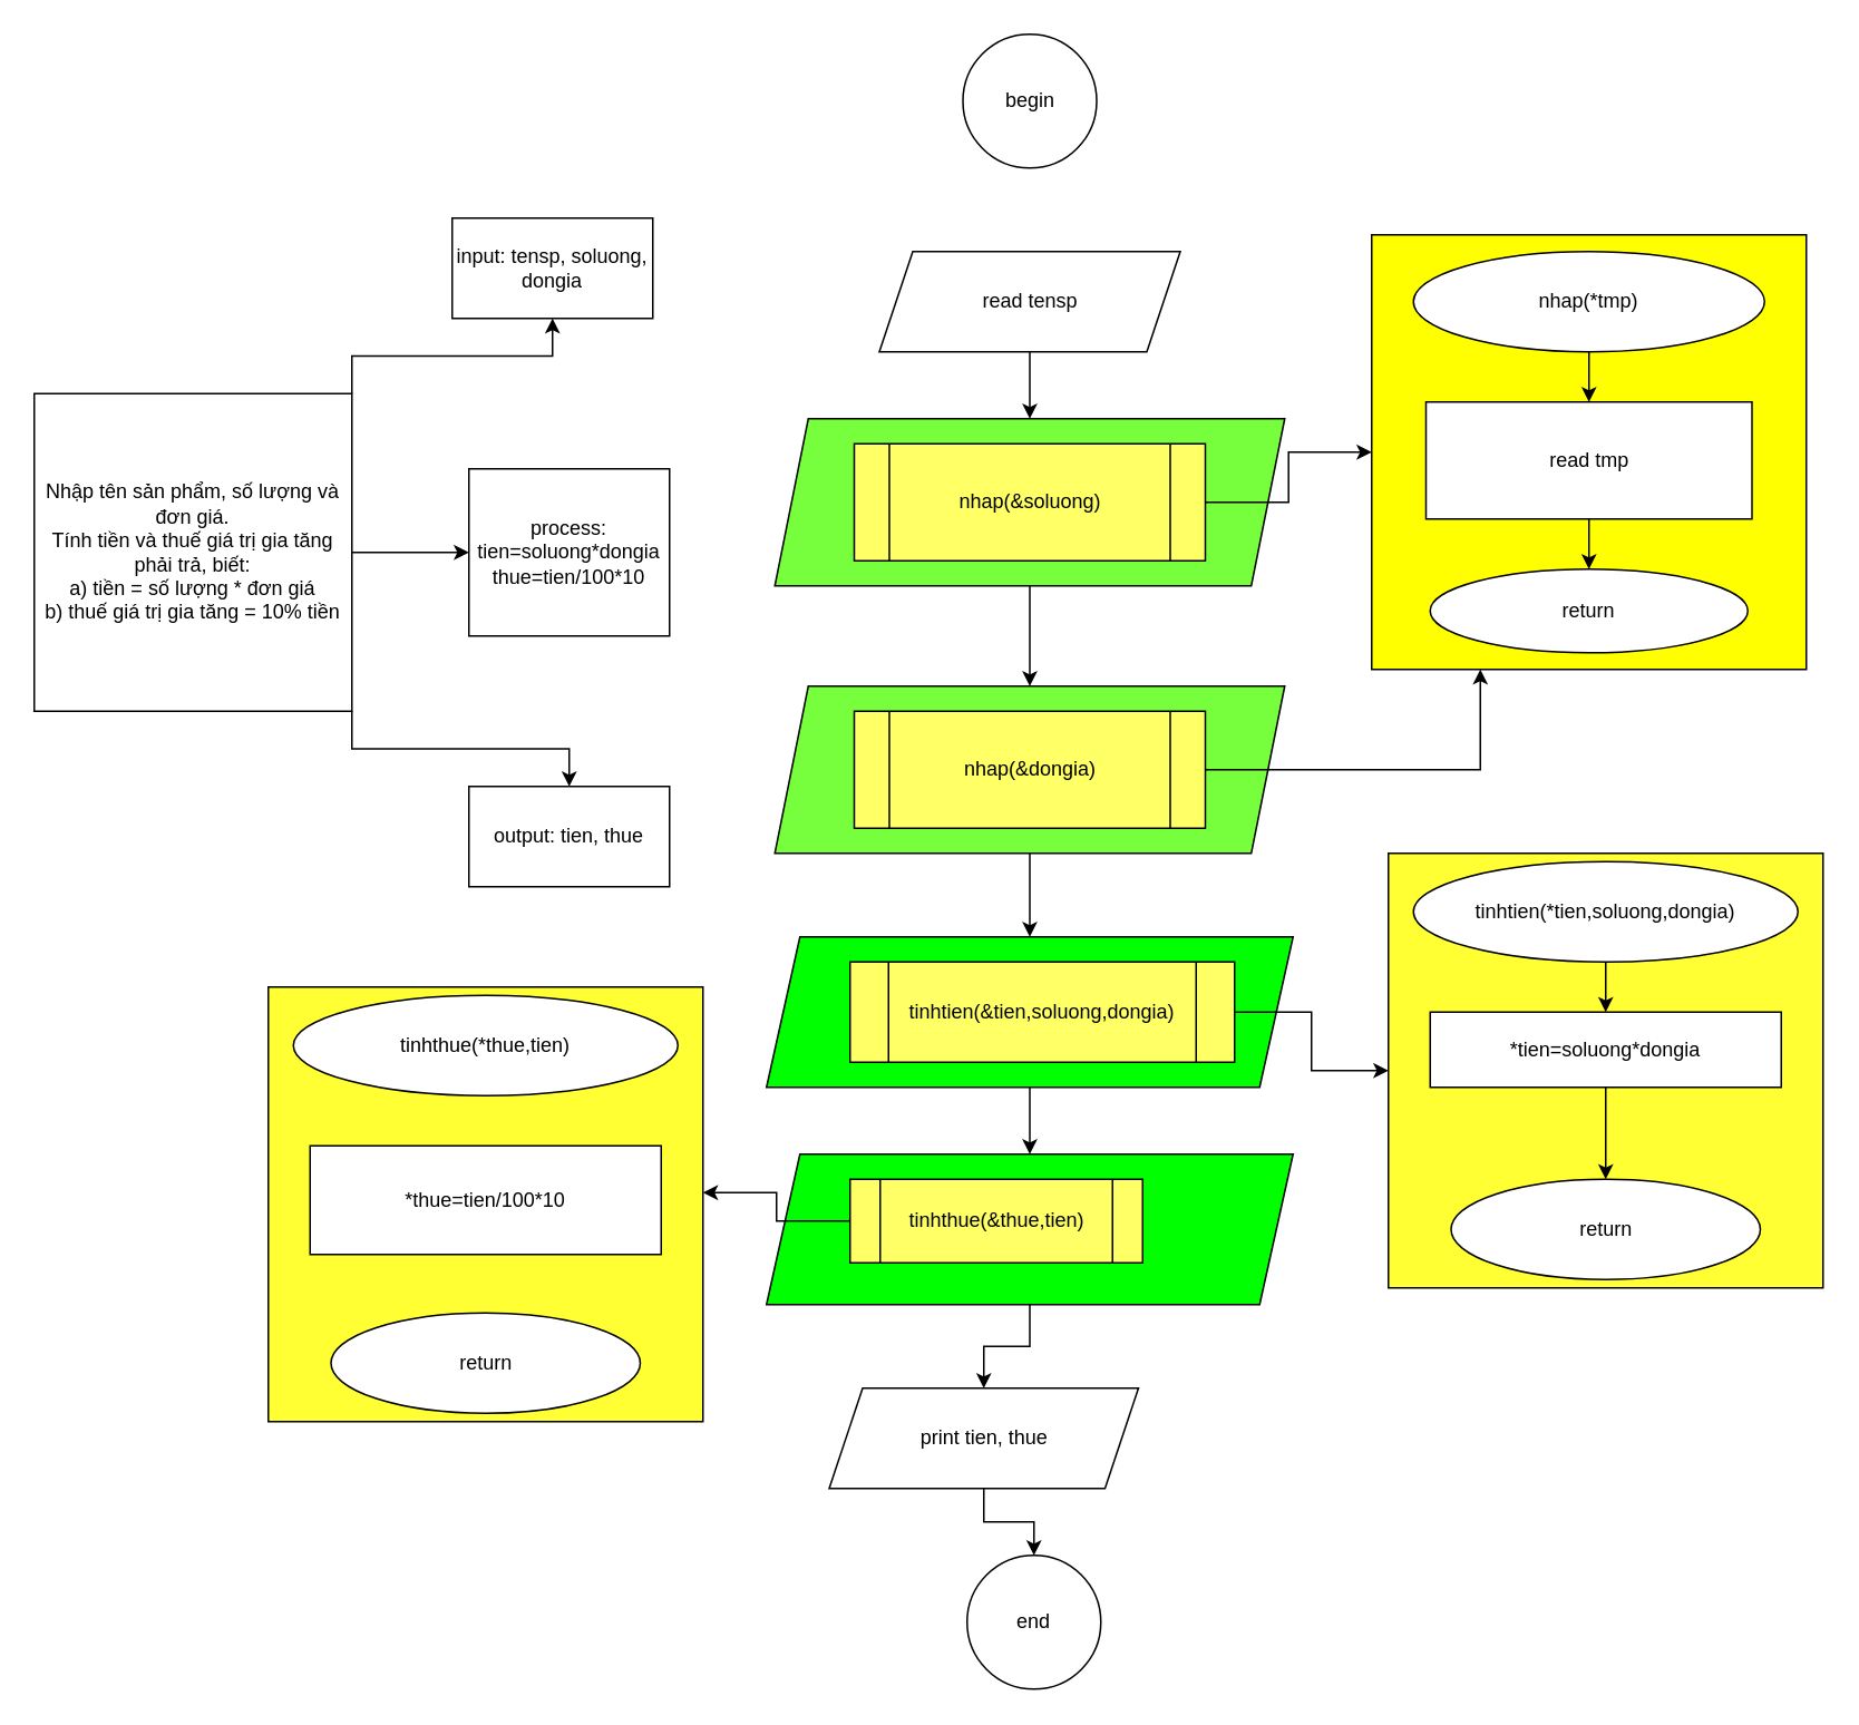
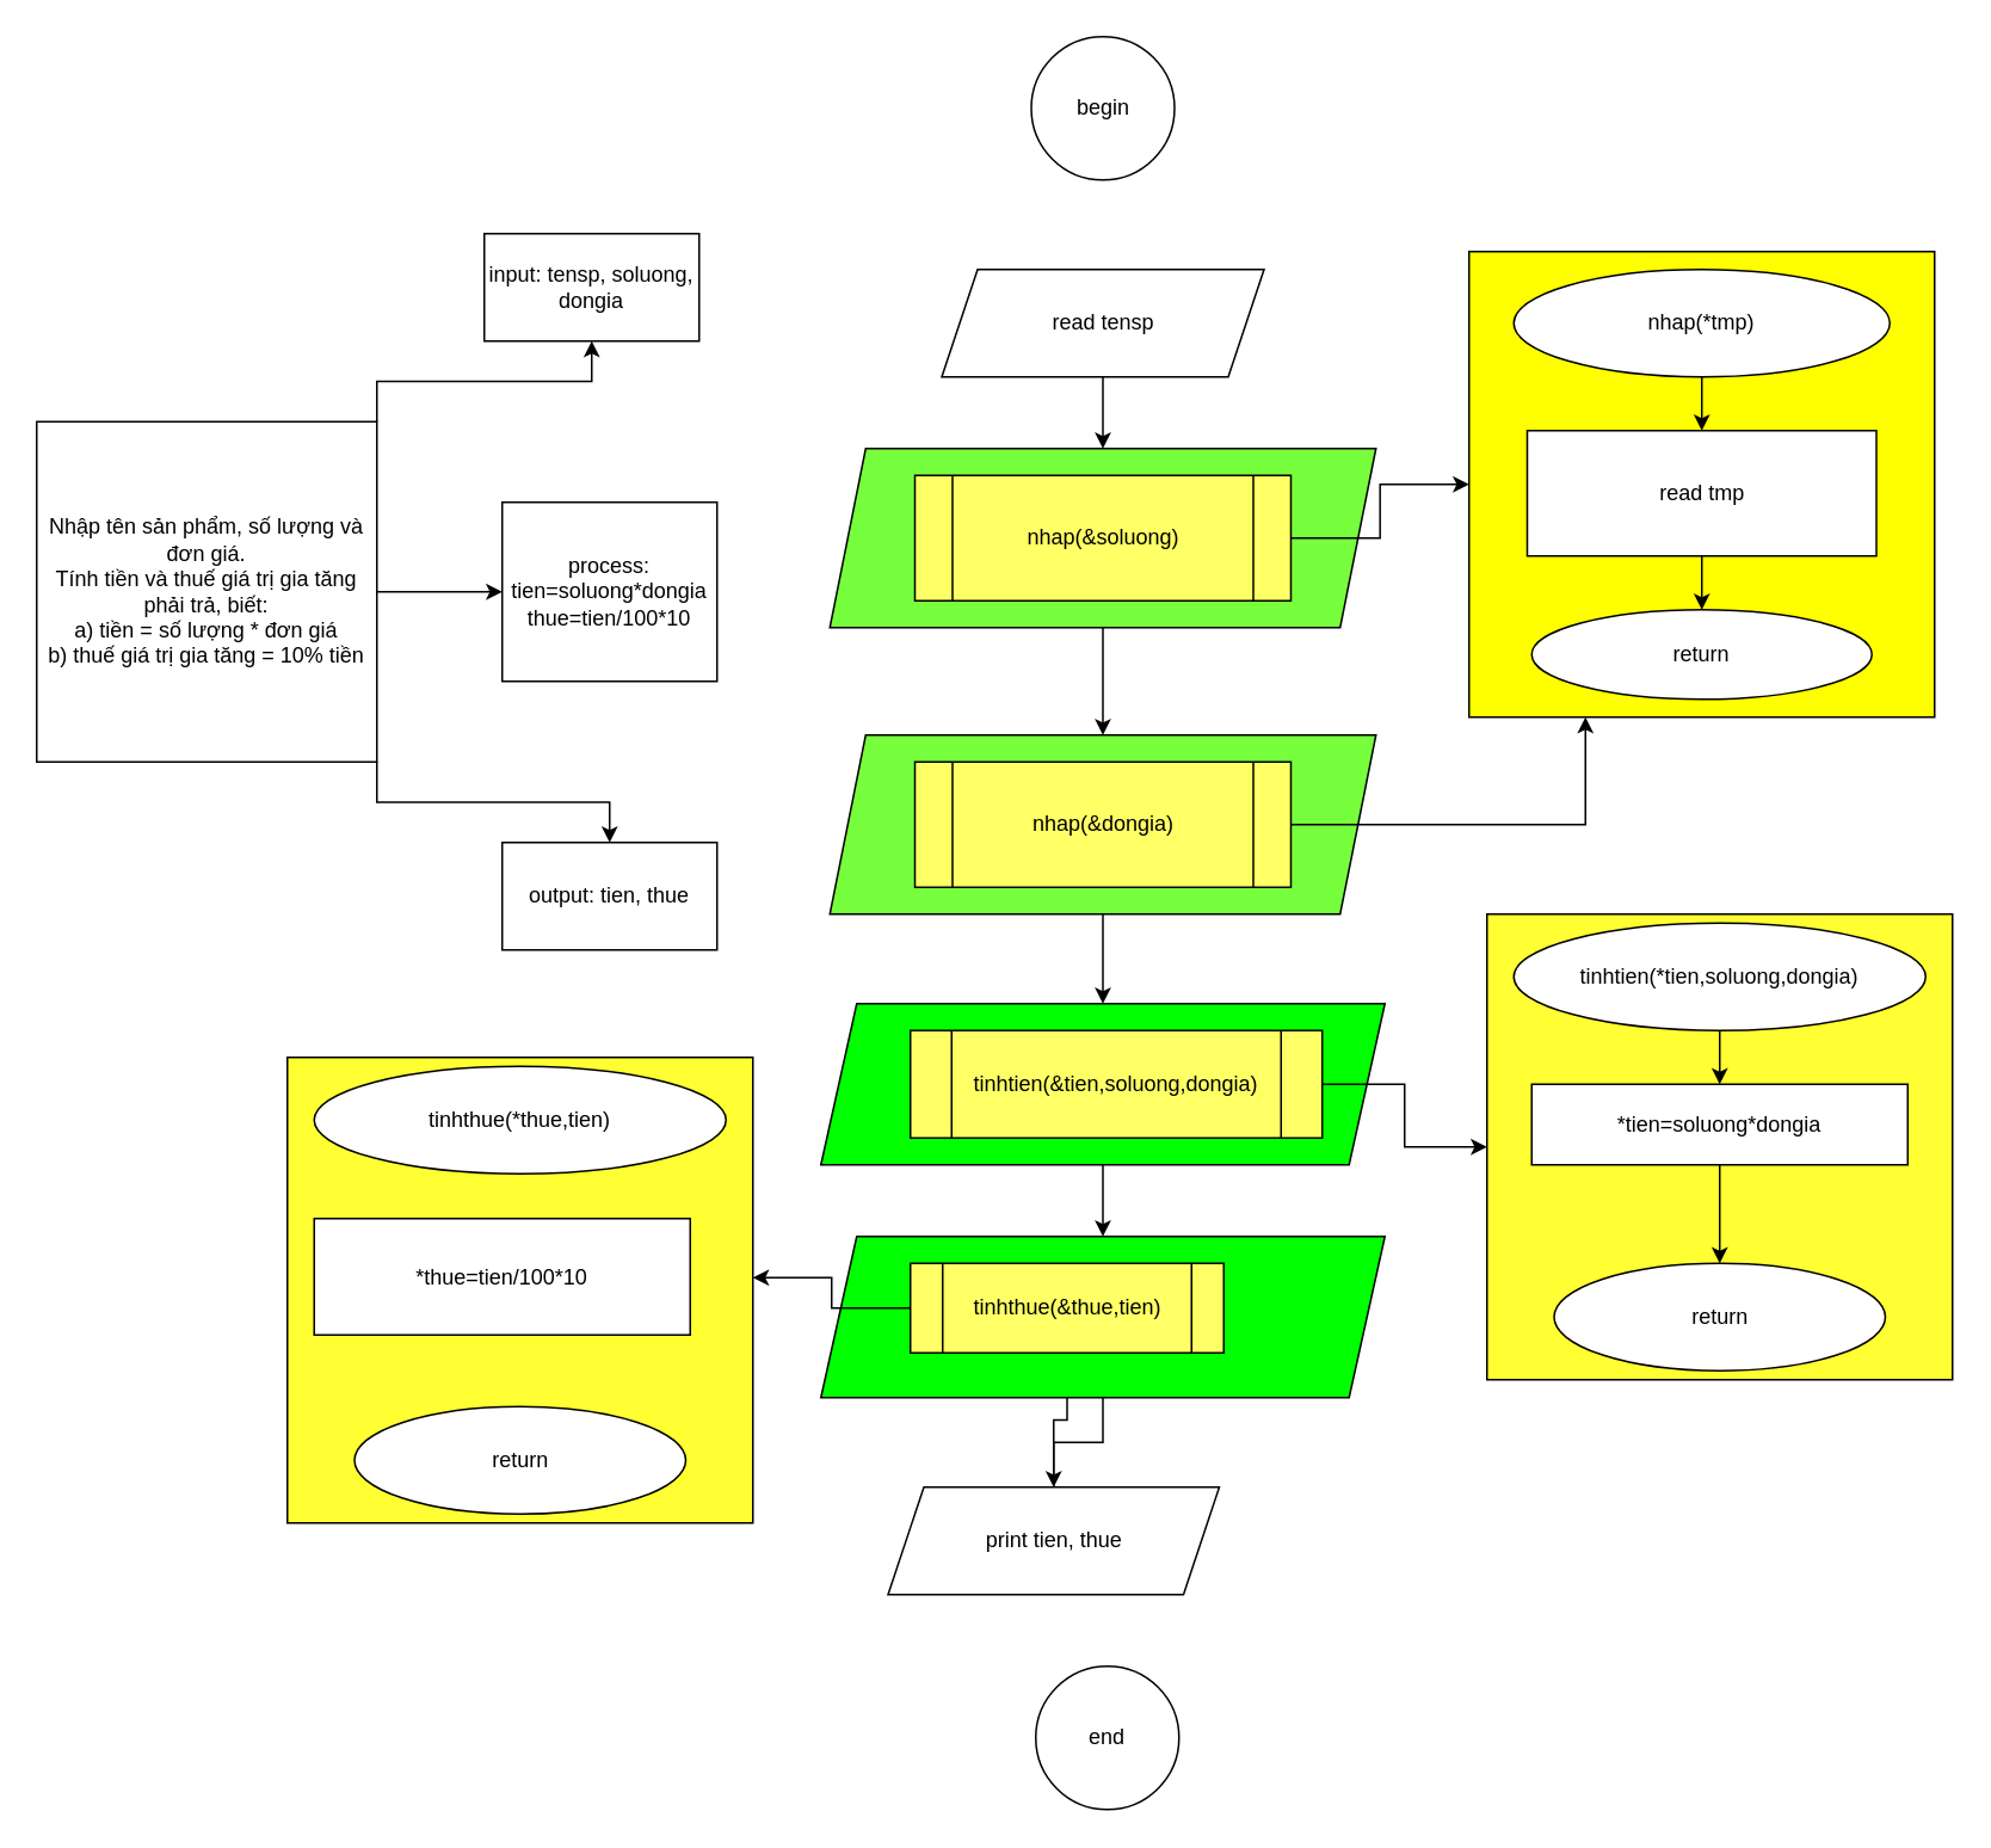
  <mxCell id="0" />
  <mxCell id="1" parent="0" />
  <mxCell id="2" value="begin" style="ellipse;whiteSpace=wrap;html=1;aspect=fixed;" vertex="1" parent="1"><mxGeometry x="575.5" y="20" width="80" height="80" as="geometry" /></mxCell>
  <mxCell id="3" value="end" style="ellipse;whiteSpace=wrap;html=1;aspect=fixed;" vertex="1" parent="1"><mxGeometry x="578" y="930" width="80" height="80" as="geometry" /></mxCell>
  <mxCell id="4" style="edgeStyle=orthogonalEdgeStyle;rounded=0;orthogonalLoop=1;jettySize=auto;html=1;exitX=0.5;exitY=1;exitDx=0;exitDy=0;entryX=0.5;entryY=0;entryDx=0;entryDy=0;" edge="1" parent="1" source="5" target="33"><mxGeometry relative="1" as="geometry" /></mxCell>
  <mxCell id="5" value="" style="shape=parallelogram;perimeter=parallelogramPerimeter;whiteSpace=wrap;html=1;fixedSize=1;fillColor=#77FF3D;" vertex="1" parent="1"><mxGeometry x="463" y="250" width="305" height="100" as="geometry" /></mxCell>
  <mxCell id="6" style="edgeStyle=orthogonalEdgeStyle;rounded=0;orthogonalLoop=1;jettySize=auto;html=1;exitX=1;exitY=0.5;exitDx=0;exitDy=0;entryX=0;entryY=0.5;entryDx=0;entryDy=0;" edge="1" parent="1" source="7" target="8"><mxGeometry relative="1" as="geometry"><mxPoint x="850" y="299.471" as="targetPoint" /></mxGeometry></mxCell>
  <mxCell id="7" value="nhap(&amp;amp;soluong)" style="shape=process;whiteSpace=wrap;html=1;backgroundOutline=1;fillColor=#FFFF66;" vertex="1" parent="1"><mxGeometry x="510.5" y="265" width="210" height="70" as="geometry" /></mxCell>
  <mxCell id="8" value="" style="whiteSpace=wrap;html=1;aspect=fixed;fillColor=#FFFF00;" vertex="1" parent="1"><mxGeometry x="820" y="140" width="260" height="260" as="geometry" /></mxCell>
  <mxCell id="9" style="edgeStyle=orthogonalEdgeStyle;rounded=0;orthogonalLoop=1;jettySize=auto;html=1;entryX=0.5;entryY=0;entryDx=0;entryDy=0;" edge="1" parent="1" source="10" target="14"><mxGeometry relative="1" as="geometry" /></mxCell>
  <mxCell id="10" value="nhap(*tmp)" style="ellipse;whiteSpace=wrap;html=1;" vertex="1" parent="1"><mxGeometry x="845" y="150" width="210" height="60" as="geometry" /></mxCell>
  <mxCell id="11" style="edgeStyle=orthogonalEdgeStyle;rounded=0;orthogonalLoop=1;jettySize=auto;html=1;exitX=0.5;exitY=1;exitDx=0;exitDy=0;" edge="1" parent="1" source="10" target="10"><mxGeometry relative="1" as="geometry" /></mxCell>
  <mxCell id="12" value="return" style="ellipse;whiteSpace=wrap;html=1;" vertex="1" parent="1"><mxGeometry x="855" y="340" width="190" height="50" as="geometry" /></mxCell>
  <mxCell id="13" style="edgeStyle=orthogonalEdgeStyle;rounded=0;orthogonalLoop=1;jettySize=auto;html=1;entryX=0.5;entryY=0;entryDx=0;entryDy=0;" edge="1" parent="1" source="14" target="12"><mxGeometry relative="1" as="geometry" /></mxCell>
  <mxCell id="14" value="read tmp" style="rounded=0;whiteSpace=wrap;html=1;" vertex="1" parent="1"><mxGeometry x="852.5" y="240" width="195" height="70" as="geometry" /></mxCell>
  <mxCell id="15" style="edgeStyle=orthogonalEdgeStyle;rounded=0;orthogonalLoop=1;jettySize=auto;html=1;" edge="1" parent="1" source="16" target="41"><mxGeometry relative="1" as="geometry" /></mxCell>
  <mxCell id="16" value="" style="shape=parallelogram;perimeter=parallelogramPerimeter;whiteSpace=wrap;html=1;fixedSize=1;fillColor=#00FF00;" vertex="1" parent="1"><mxGeometry x="458" y="560" width="315" height="90" as="geometry" /></mxCell>
- <mxCell id="17" style="edgeStyle=orthogonalEdgeStyle;rounded=0;orthogonalLoop=1;jettySize=auto;html=1;entryX=0.5;entryY=0;entryDx=0;entryDy=0;" edge="1" parent="1" source="18" target="3"><mxGeometry relative="1" as="geometry" /></mxCell>
+ <mxCell id="17" style="edgeStyle=orthogonalEdgeStyle;rounded=0;orthogonalLoop=1;jettySize=auto;html=1;" edge="1" parent="1" source="18" target="43"><mxGeometry relative="1" as="geometry" /></mxCell>
  <mxCell id="18" value="print tien, thue" style="shape=parallelogram;perimeter=parallelogramPerimeter;whiteSpace=wrap;html=1;fixedSize=1;" vertex="1" parent="1"><mxGeometry x="495.5" y="830" width="185" height="60" as="geometry" /></mxCell>
  <mxCell id="19" value="" style="whiteSpace=wrap;html=1;aspect=fixed;fillColor=#FFFF33;" vertex="1" parent="1"><mxGeometry x="830" y="510" width="260" height="260" as="geometry" /></mxCell>
  <mxCell id="20" style="edgeStyle=orthogonalEdgeStyle;rounded=0;orthogonalLoop=1;jettySize=auto;html=1;entryX=0.5;entryY=0;entryDx=0;entryDy=0;" edge="1" parent="1" source="21" target="24"><mxGeometry relative="1" as="geometry" /></mxCell>
  <mxCell id="21" value="tinhtien(*tien,soluong,dongia)" style="ellipse;whiteSpace=wrap;html=1;" vertex="1" parent="1"><mxGeometry x="845" y="515" width="230" height="60" as="geometry" /></mxCell>
  <mxCell id="22" value="return" style="ellipse;whiteSpace=wrap;html=1;" vertex="1" parent="1"><mxGeometry x="867.5" y="705" width="185" height="60" as="geometry" /></mxCell>
  <mxCell id="23" style="edgeStyle=orthogonalEdgeStyle;rounded=0;orthogonalLoop=1;jettySize=auto;html=1;" edge="1" parent="1" source="24" target="22"><mxGeometry relative="1" as="geometry" /></mxCell>
  <mxCell id="24" value="*tien=soluong*dongia" style="rounded=0;whiteSpace=wrap;html=1;" vertex="1" parent="1"><mxGeometry x="855" y="605" width="210" height="45" as="geometry" /></mxCell>
  <mxCell id="25" style="edgeStyle=orthogonalEdgeStyle;rounded=0;orthogonalLoop=1;jettySize=auto;html=1;exitX=1;exitY=0;exitDx=0;exitDy=0;" edge="1" parent="1" source="28" target="29"><mxGeometry relative="1" as="geometry"><mxPoint x="280" y="200" as="targetPoint" /></mxGeometry></mxCell>
  <mxCell id="26" style="edgeStyle=orthogonalEdgeStyle;rounded=0;orthogonalLoop=1;jettySize=auto;html=1;" edge="1" parent="1" source="28" target="30"><mxGeometry relative="1" as="geometry"><mxPoint x="320" y="330" as="targetPoint" /></mxGeometry></mxCell>
  <mxCell id="27" style="edgeStyle=orthogonalEdgeStyle;rounded=0;orthogonalLoop=1;jettySize=auto;html=1;exitX=1;exitY=1;exitDx=0;exitDy=0;" edge="1" parent="1" source="28" target="31"><mxGeometry relative="1" as="geometry"><mxPoint x="330" y="500" as="targetPoint" /></mxGeometry></mxCell>
  <mxCell id="28" value="&lt;div&gt;Nhập tên sản phẩm, số lượng và đơn giá.&lt;/div&gt;&lt;div&gt;Tính tiền và thuế giá trị gia tăng phải trả, biết:&lt;/div&gt;&lt;div&gt;a) tiền = số lượng * đơn giá&lt;/div&gt;&lt;div&gt;b) thuế giá trị gia tăng = 10% tiền&lt;/div&gt;" style="whiteSpace=wrap;html=1;aspect=fixed;" vertex="1" parent="1"><mxGeometry x="20" y="235" width="190" height="190" as="geometry" /></mxCell>
  <mxCell id="29" value="input: tensp, soluong, dongia" style="rounded=0;whiteSpace=wrap;html=1;" vertex="1" parent="1"><mxGeometry x="270" y="130" width="120" height="60" as="geometry" /></mxCell>
  <mxCell id="30" value="process:&lt;br&gt;tien=soluong*dongia&lt;br&gt;thue=tien/100*10" style="rounded=0;whiteSpace=wrap;html=1;" vertex="1" parent="1"><mxGeometry x="280" y="280" width="120" height="100" as="geometry" /></mxCell>
  <mxCell id="31" value="output: tien, thue" style="rounded=0;whiteSpace=wrap;html=1;" vertex="1" parent="1"><mxGeometry x="280" y="470" width="120" height="60" as="geometry" /></mxCell>
  <mxCell id="32" style="edgeStyle=orthogonalEdgeStyle;rounded=0;orthogonalLoop=1;jettySize=auto;html=1;" edge="1" parent="1" source="33" target="16"><mxGeometry relative="1" as="geometry" /></mxCell>
  <mxCell id="33" value="" style="shape=parallelogram;perimeter=parallelogramPerimeter;whiteSpace=wrap;html=1;fixedSize=1;fillColor=#77FF3D;" vertex="1" parent="1"><mxGeometry x="463" y="410" width="305" height="100" as="geometry" /></mxCell>
  <mxCell id="34" style="edgeStyle=orthogonalEdgeStyle;rounded=0;orthogonalLoop=1;jettySize=auto;html=1;exitX=1;exitY=0.5;exitDx=0;exitDy=0;entryX=0.25;entryY=1;entryDx=0;entryDy=0;" edge="1" parent="1" source="35" target="8"><mxGeometry relative="1" as="geometry" /></mxCell>
  <mxCell id="35" value="nhap(&amp;amp;dongia)" style="shape=process;whiteSpace=wrap;html=1;backgroundOutline=1;fillColor=#FFFF66;" vertex="1" parent="1"><mxGeometry x="510.5" y="425" width="210" height="70" as="geometry" /></mxCell>
  <mxCell id="36" style="edgeStyle=orthogonalEdgeStyle;rounded=0;orthogonalLoop=1;jettySize=auto;html=1;entryX=0.5;entryY=0;entryDx=0;entryDy=0;" edge="1" parent="1" source="37" target="5"><mxGeometry relative="1" as="geometry" /></mxCell>
  <mxCell id="37" value="read tensp" style="shape=parallelogram;perimeter=parallelogramPerimeter;whiteSpace=wrap;html=1;fixedSize=1;" vertex="1" parent="1"><mxGeometry x="525.5" y="150" width="180" height="60" as="geometry" /></mxCell>
  <mxCell id="38" style="edgeStyle=orthogonalEdgeStyle;rounded=0;orthogonalLoop=1;jettySize=auto;html=1;exitX=1;exitY=0.5;exitDx=0;exitDy=0;" edge="1" parent="1" source="39" target="19"><mxGeometry relative="1" as="geometry" /></mxCell>
  <mxCell id="39" value="tinhtien(&amp;amp;tien,soluong,dongia)" style="shape=process;whiteSpace=wrap;html=1;backgroundOutline=1;fillColor=#FFFF66;" vertex="1" parent="1"><mxGeometry x="508" y="575" width="230" height="60" as="geometry" /></mxCell>
  <mxCell id="40" style="edgeStyle=orthogonalEdgeStyle;rounded=0;orthogonalLoop=1;jettySize=auto;html=1;entryX=0.5;entryY=0;entryDx=0;entryDy=0;" edge="1" parent="1" source="41" target="18"><mxGeometry relative="1" as="geometry" /></mxCell>
  <mxCell id="41" value="" style="shape=parallelogram;perimeter=parallelogramPerimeter;whiteSpace=wrap;html=1;fixedSize=1;fillColor=#00FF00;" vertex="1" parent="1"><mxGeometry x="458" y="690" width="315" height="90" as="geometry" /></mxCell>
  <mxCell id="42" style="edgeStyle=orthogonalEdgeStyle;rounded=0;orthogonalLoop=1;jettySize=auto;html=1;exitX=0;exitY=0.5;exitDx=0;exitDy=0;entryX=1;entryY=0.473;entryDx=0;entryDy=0;entryPerimeter=0;" edge="1" parent="1" source="43" target="44"><mxGeometry relative="1" as="geometry" /></mxCell>
  <mxCell id="43" value="tinhthue(&amp;amp;thue,tien)" style="shape=process;whiteSpace=wrap;html=1;backgroundOutline=1;fillColor=#FFFF66;" vertex="1" parent="1"><mxGeometry x="508" y="705" width="175" height="50" as="geometry" /></mxCell>
  <mxCell id="44" value="" style="whiteSpace=wrap;html=1;aspect=fixed;fillColor=#FFFF33;" vertex="1" parent="1"><mxGeometry x="160" y="590" width="260" height="260" as="geometry" /></mxCell>
  <mxCell id="45" value="tinhthue(*thue,tien)" style="ellipse;whiteSpace=wrap;html=1;" vertex="1" parent="1"><mxGeometry x="175" y="595" width="230" height="60" as="geometry" /></mxCell>
  <mxCell id="46" value="return" style="ellipse;whiteSpace=wrap;html=1;" vertex="1" parent="1"><mxGeometry x="197.5" y="785" width="185" height="60" as="geometry" /></mxCell>
- <mxCell id="47" value="*thue=tien/100*10" style="rounded=0;whiteSpace=wrap;html=1;" vertex="1" parent="1"><mxGeometry x="185" y="685" width="210" height="65" as="geometry" /></mxCell>
+ <mxCell id="47" value="*thue=tien/100*10" style="rounded=0;whiteSpace=wrap;html=1;" vertex="1" parent="1"><mxGeometry x="175" y="680" width="210" height="65" as="geometry" /></mxCell>
